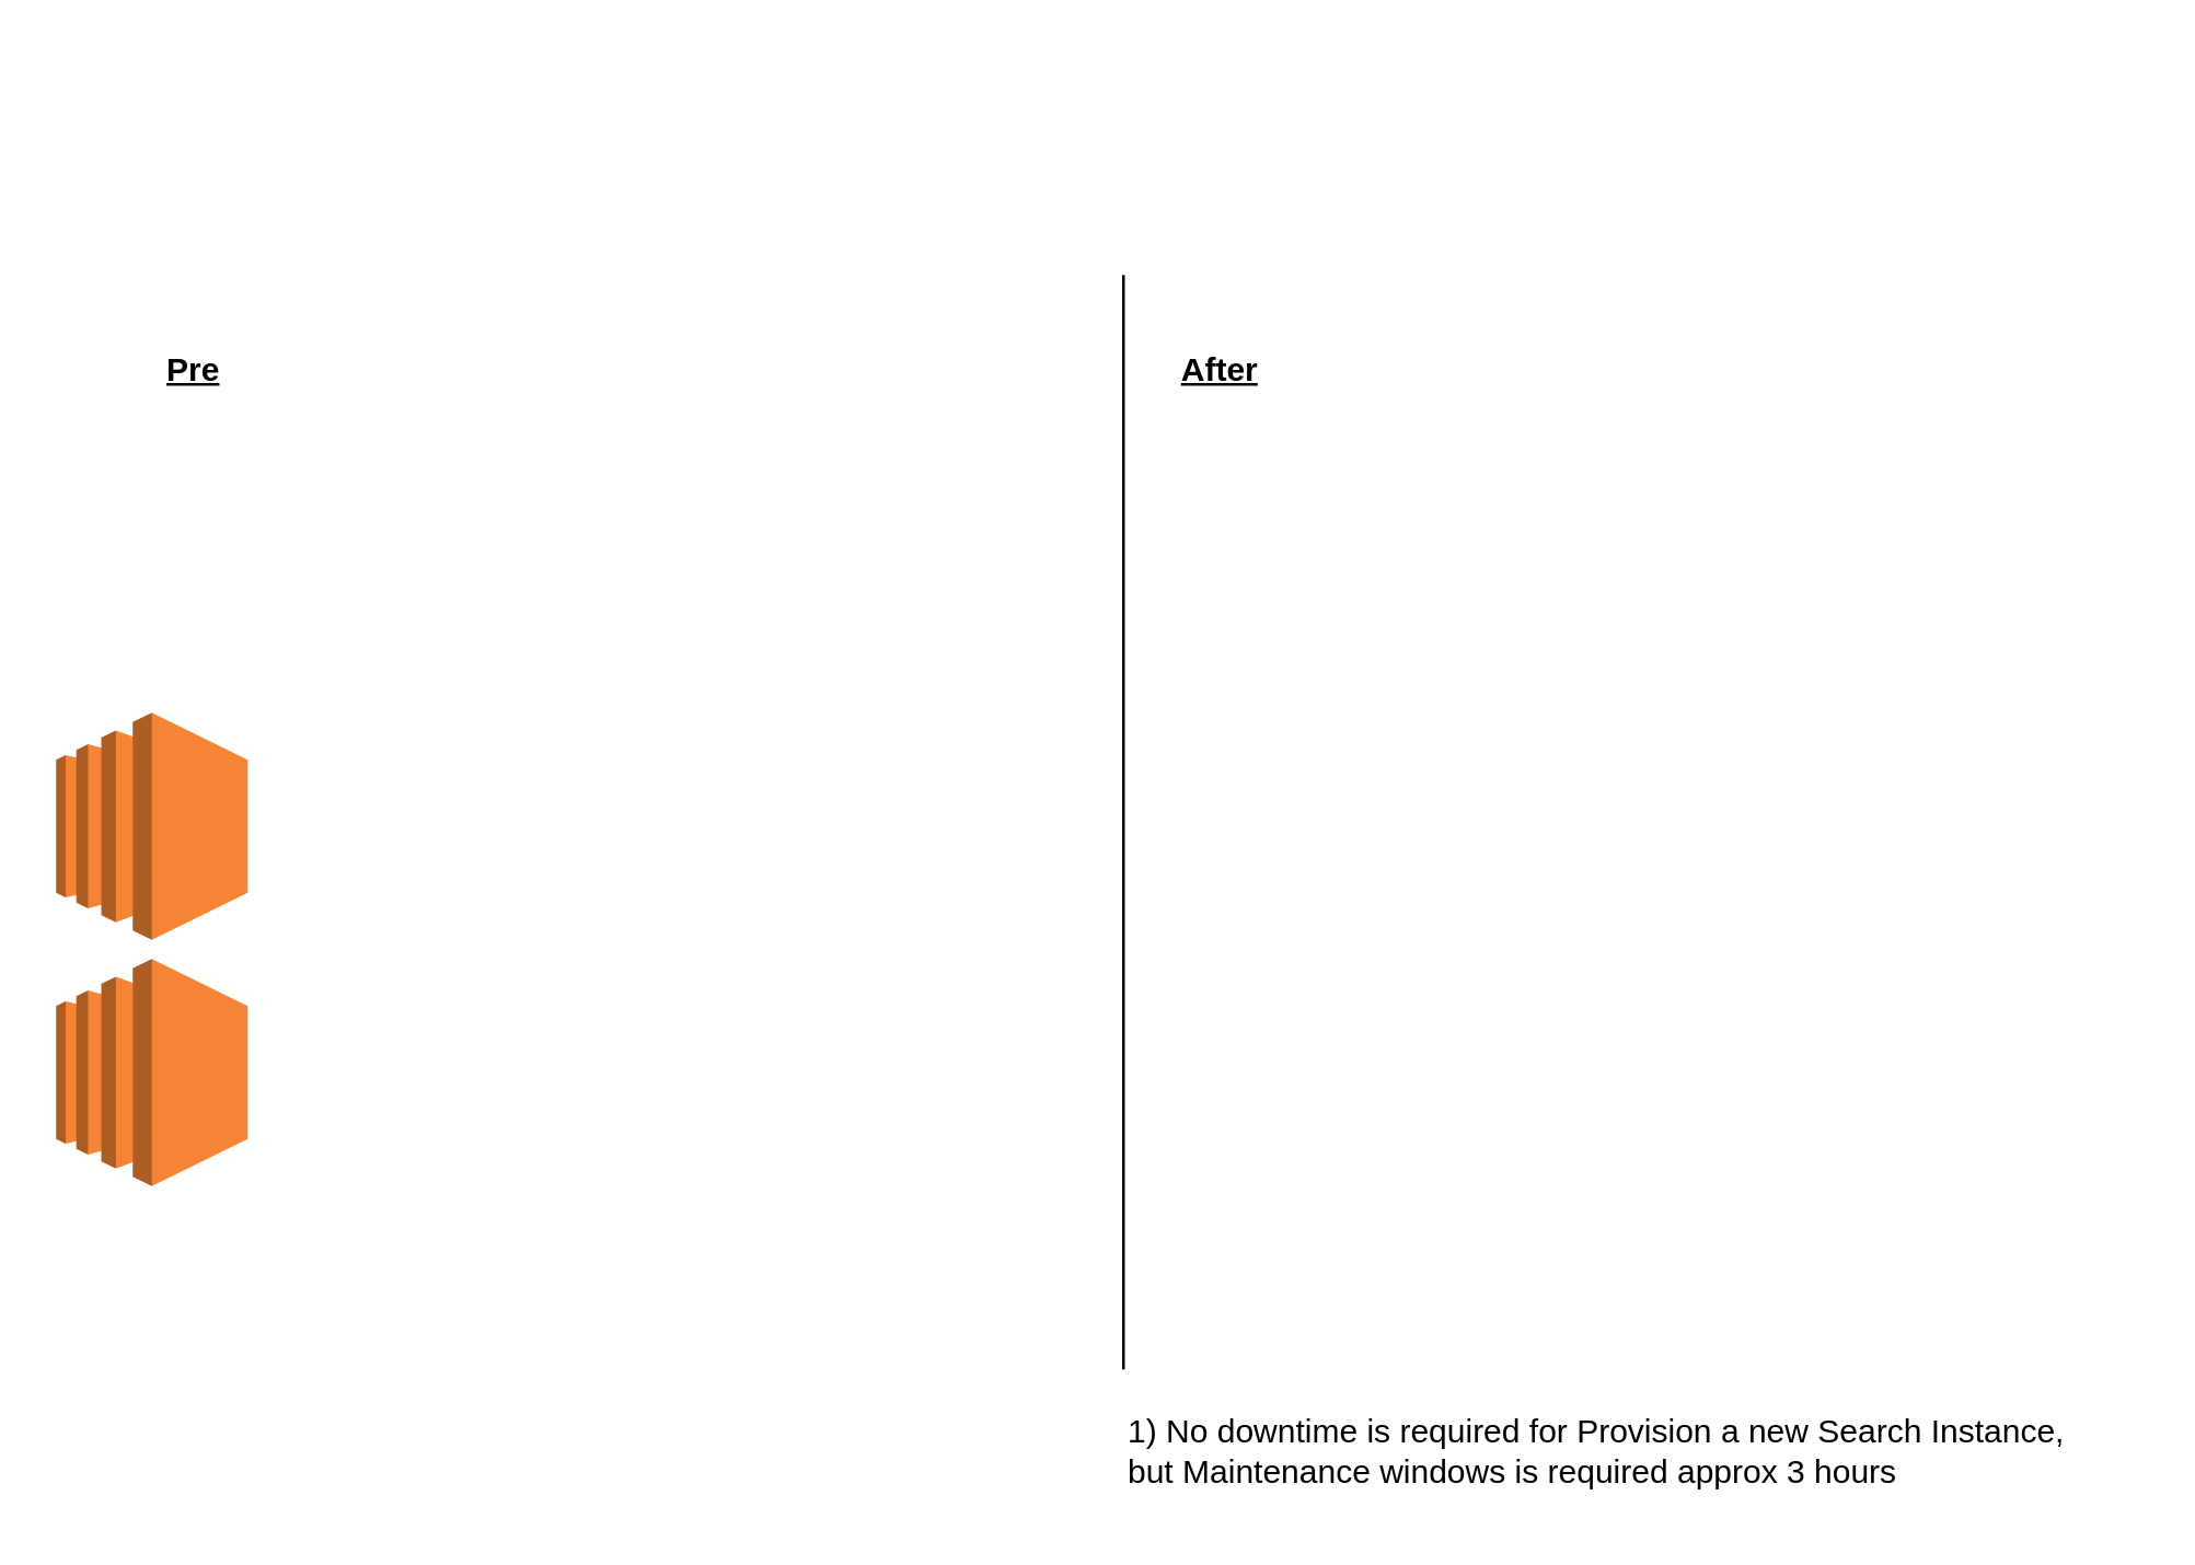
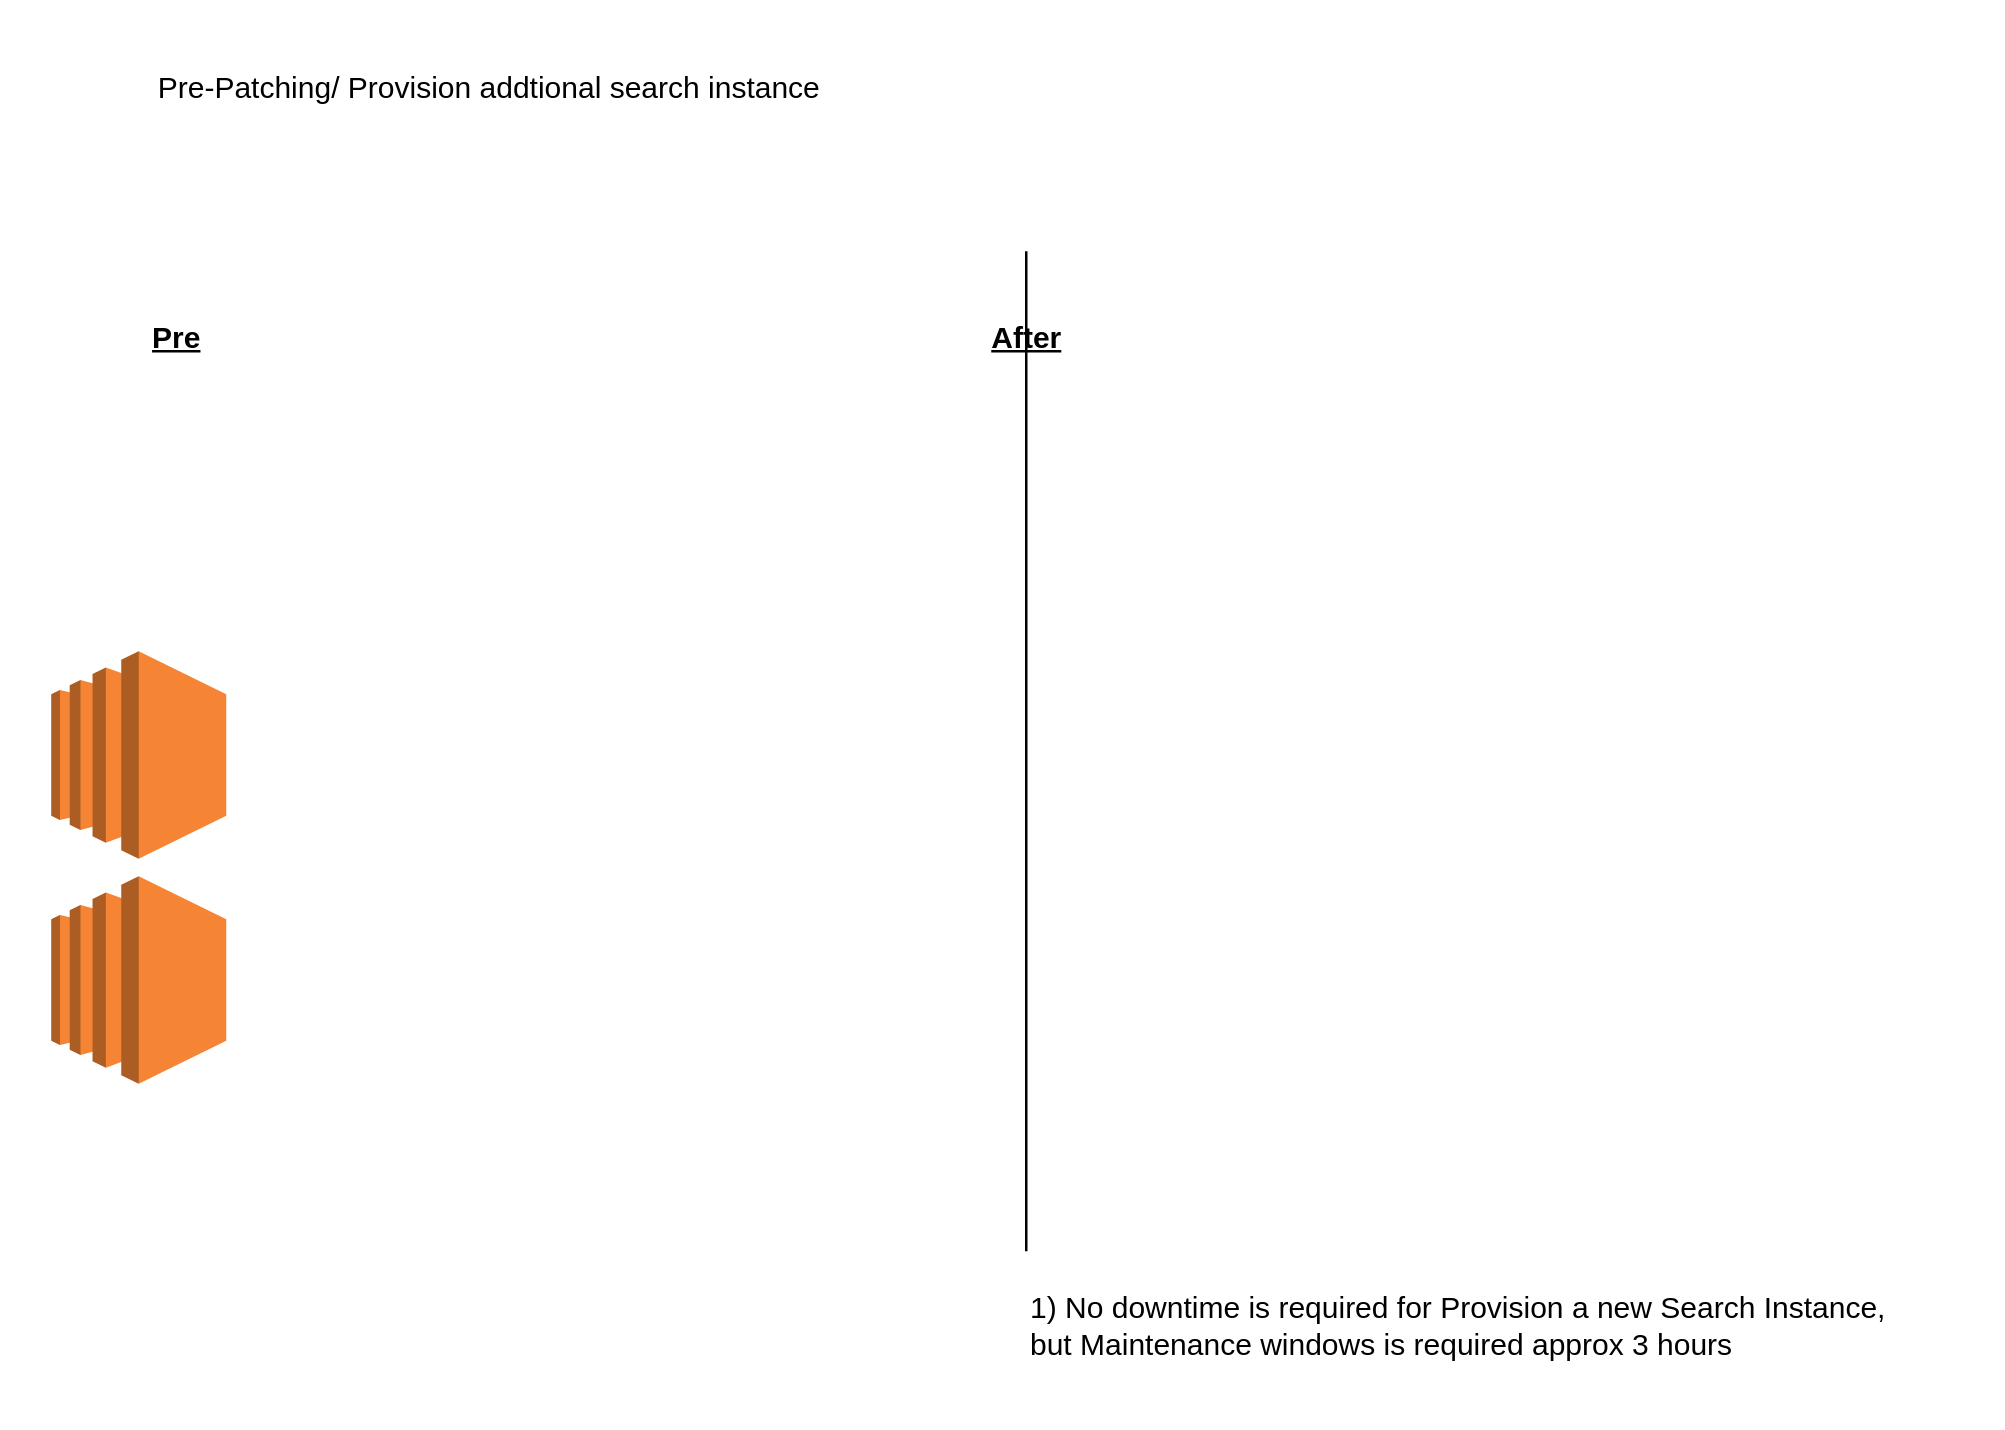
  <mxCell id="0" />
  <mxCell id="1" parent="0" />
  <mxCell id="2" value="" style="outlineConnect=0;dashed=0;verticalLabelPosition=bottom;verticalAlign=top;align=center;html=1;shape=mxgraph.aws3.ec2;fillColor=#F58534;gradientColor=none;" vertex="1" parent="1"><mxGeometry x="20" y="260" width="70" height="83" as="geometry" /></mxCell>
+ <mxCell id="3" value="Pre-Patching/ Provision addtional search instance" style="text;html=1;align=center;verticalAlign=middle;resizable=0;points=[];autosize=1;strokeColor=none;fillColor=none;" vertex="1" parent="1"><mxGeometry x="50" y="20" width="290" height="30" as="geometry" /></mxCell>
  <mxCell id="4" value="Pre" style="text;html=1;align=center;verticalAlign=middle;resizable=0;points=[];autosize=1;strokeColor=none;fillColor=none;fontStyle=5" vertex="1" parent="1"><mxGeometry x="40" y="120" width="60" height="30" as="geometry" /></mxCell>
  <mxCell id="5" value="" style="outlineConnect=0;dashed=0;verticalLabelPosition=bottom;verticalAlign=top;align=center;html=1;shape=mxgraph.aws3.ec2;fillColor=#F58534;gradientColor=none;" vertex="1" parent="1"><mxGeometry x="20" y="350" width="70" height="83" as="geometry" /></mxCell>
  <mxCell id="6" value="" style="endArrow=none;html=1;rounded=0;" edge="1" parent="1"><mxGeometry width="50" height="50" relative="1" as="geometry"><mxPoint x="410" y="500" as="sourcePoint" /><mxPoint x="410" y="100" as="targetPoint" /></mxGeometry></mxCell>
- <mxCell id="7" value="After" style="text;html=1;align=center;verticalAlign=middle;resizable=0;points=[];autosize=1;strokeColor=none;fillColor=none;fontStyle=5" vertex="1" parent="1"><mxGeometry x="420" y="120" width="50" height="30" as="geometry" /></mxCell>
+ <mxCell id="7" value="After" style="text;html=1;align=center;verticalAlign=middle;resizable=0;points=[];autosize=1;strokeColor=none;fillColor=none;fontStyle=5" vertex="1" parent="1"><mxGeometry x="385" y="120" width="50" height="30" as="geometry" /></mxCell>
  <mxCell id="8" value="1) No downtime is required for Provision a new Search Instance, &lt;br&gt;but Maintenance windows is required approx 3 hours" style="text;html=1;align=left;verticalAlign=middle;resizable=0;points=[];autosize=1;strokeColor=none;fillColor=none;" vertex="1" parent="1"><mxGeometry x="410" y="510" width="370" height="40" as="geometry" /></mxCell>
